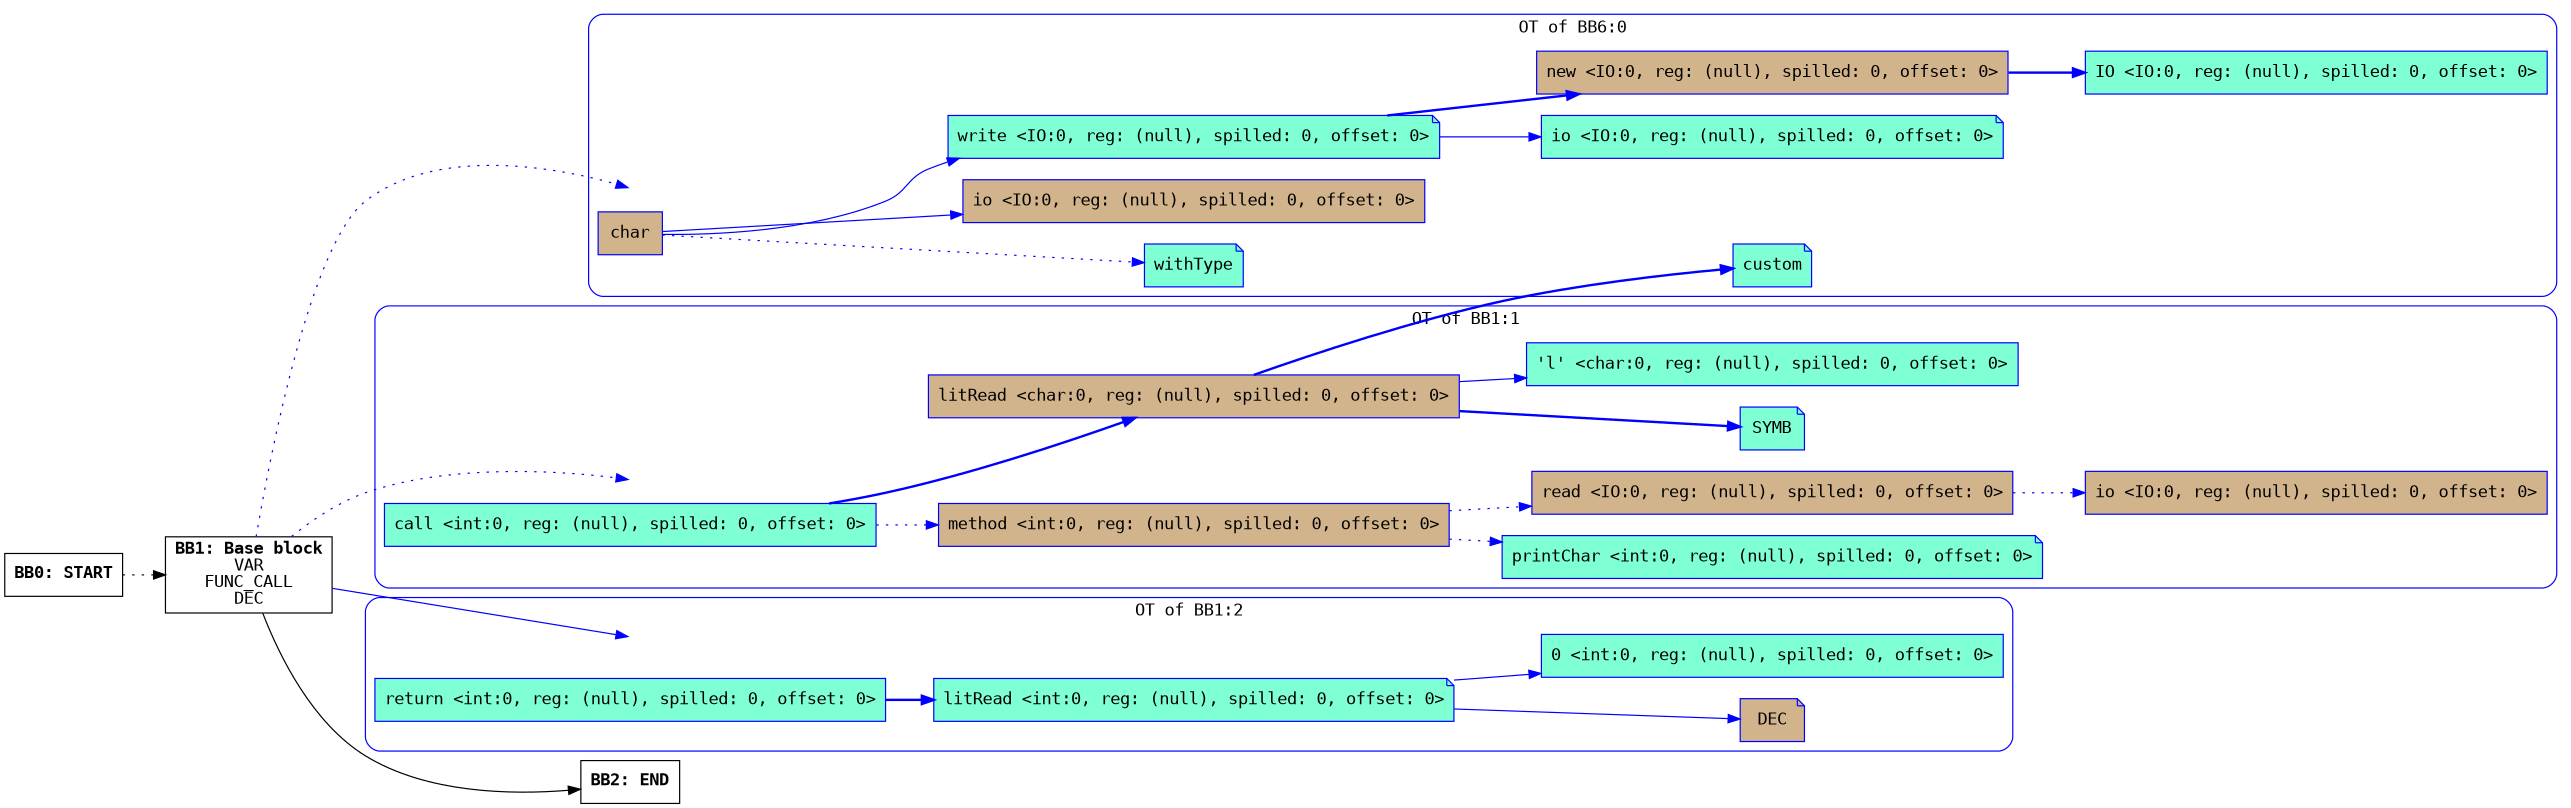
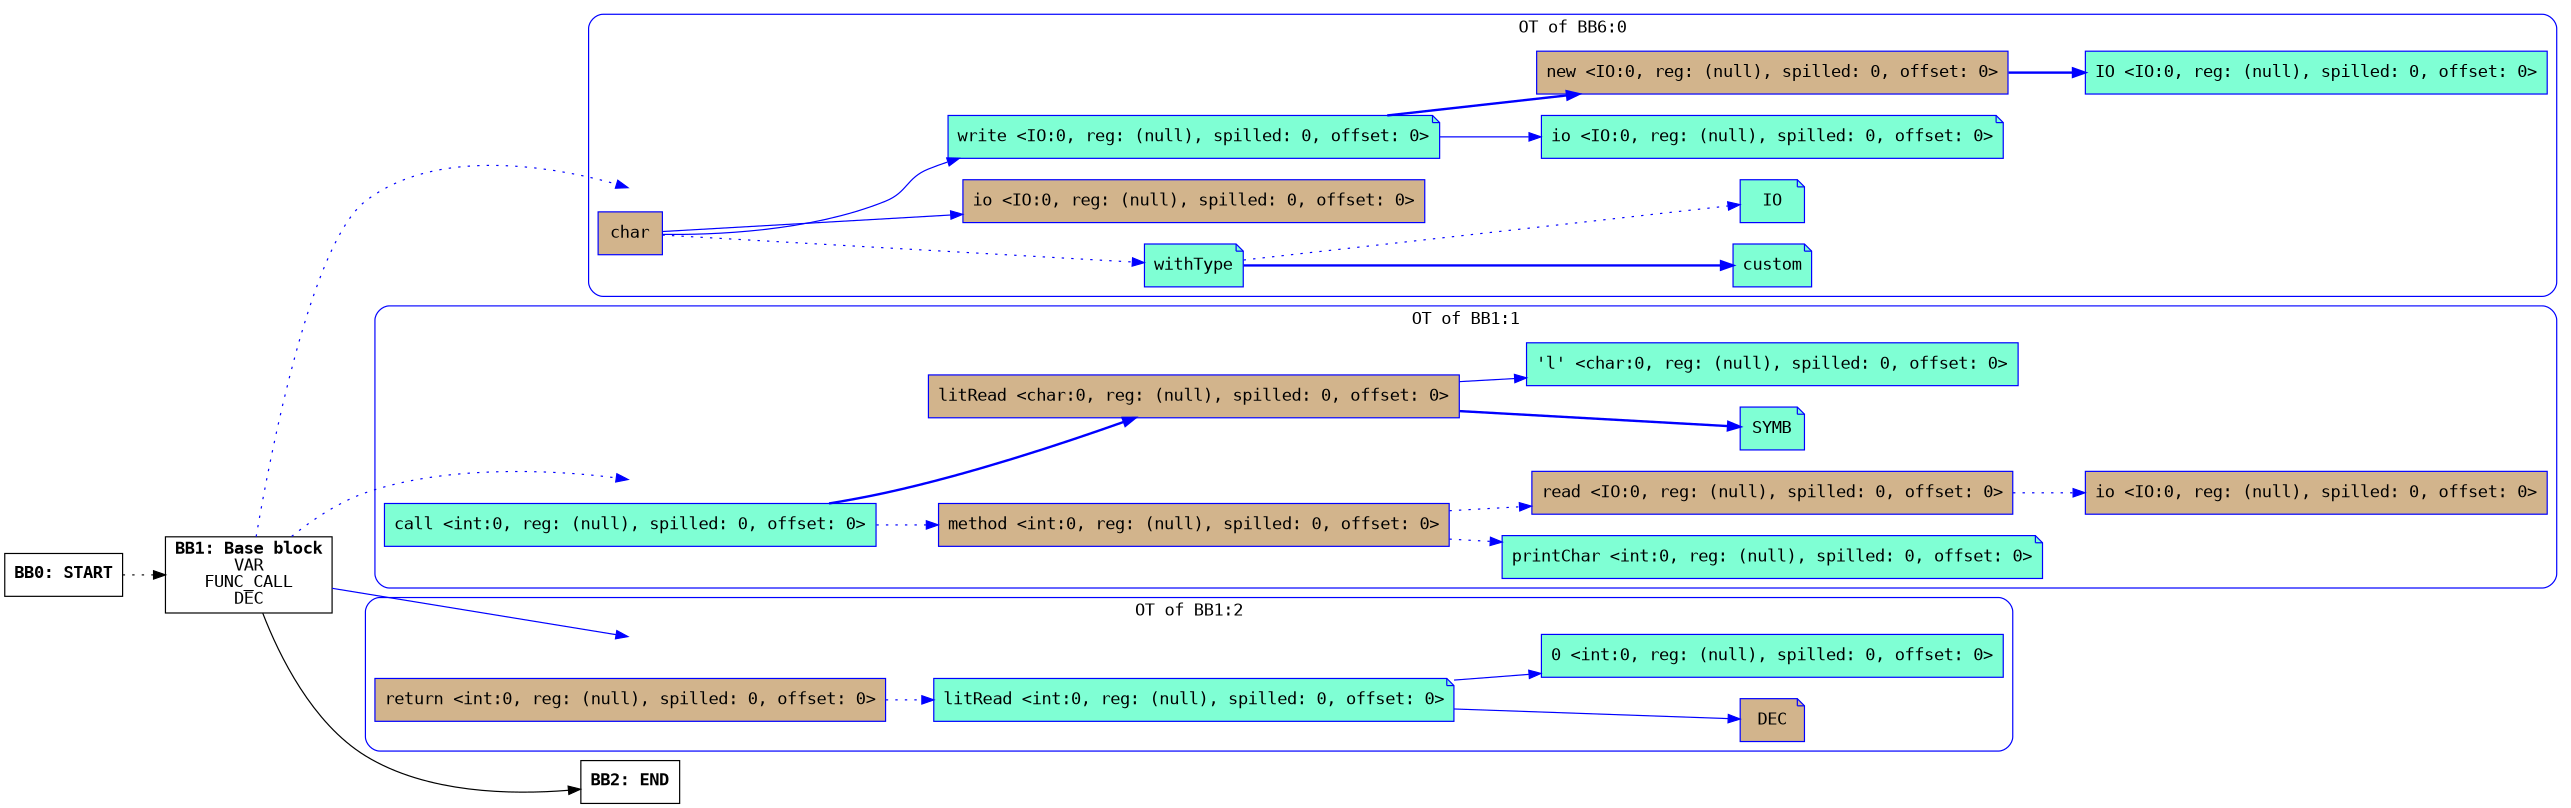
  digraph {
    compound=true
    fontname="DejaVu Sans Mono"
    rankdir=LR
    splines=true
    node [fontname="DejaVu Sans Mono" shape=box style=filled color=blue fillcolor=aquamarine]
    edge [color=blue fontname="DejaVu Sans Mono" style=dotted]
    entry0 [shape=point style=invis color="" fillcolor=""]
    n2 [fillcolor=tan label=char]
    n3 [label=withType shape=note]
    n4 [fillcolor=tan label="io <IO:0, reg: (null), spilled: 0, offset: 0>"]
    n5 [label="write <IO:0, reg: (null), spilled: 0, offset: 0>" shape=note]
+   n6 [label=IO shape=note]
    n7 [label=custom shape=note]
    n8 [label="io <IO:0, reg: (null), spilled: 0, offset: 0>" shape=note]
    n9 [fillcolor=tan label="new <IO:0, reg: (null), spilled: 0, offset: 0>"]
    n10 [label="IO <IO:0, reg: (null), spilled: 0, offset: 0>"]
    entry1 [shape=point style=invis color="" fillcolor=""]
    n12 [label="call <int:0, reg: (null), spilled: 0, offset: 0>"]
    n13 [fillcolor=tan label="method <int:0, reg: (null), spilled: 0, offset: 0>"]
    n14 [fillcolor=tan label="litRead <char:0, reg: (null), spilled: 0, offset: 0>"]
    n15 [label="printChar <int:0, reg: (null), spilled: 0, offset: 0>" shape=note]
    n16 [fillcolor=tan label="read <IO:0, reg: (null), spilled: 0, offset: 0>"]
    n17 [fillcolor=tan label="io <IO:0, reg: (null), spilled: 0, offset: 0>"]
    n18 [label=SYMB shape=note]
    n19 [label="'l' <char:0, reg: (null), spilled: 0, offset: 0>"]
    entry2 [shape=point style=invis color="" fillcolor=""]
-   n21 [label="return <int:0, reg: (null), spilled: 0, offset: 0>"]
+   n21 [fillcolor=tan label="return <int:0, reg: (null), spilled: 0, offset: 0>"]
    n22 [label="litRead <int:0, reg: (null), spilled: 0, offset: 0>" shape=note]
    n23 [fillcolor=tan label=DEC shape=note]
    n24 [label="0 <int:0, reg: (null), spilled: 0, offset: 0>"]
    n25 [label=<<B>BB2: END</B><BR ALIGN="CENTER"/>> shape=rectangle style="" color="" fillcolor=""]
    n26 [label=<<B>BB1: Base block</B><BR ALIGN="CENTER"/>VAR<BR ALIGN="CENTER"/>FUNC_CALL<BR ALIGN="CENTER"/>DEC<BR ALIGN="CENTER"/>> shape=rectangle style="" color="" fillcolor=""]
    n27 [label=<<B>BB0: START</B><BR ALIGN="CENTER"/>> shape=rectangle style="" color="" fillcolor=""]
    subgraph cluster_1 {
      color=blue
      label="OT of BB6:0"
      style=rounded
      entry0
      n2
      n3
      n4
      n5
+     n6
      n7
      n8
      n9
      n10
    }
    subgraph cluster_2 {
      color=blue
      label="OT of BB1:1"
      style=rounded
      entry1
      n12
      n13
      n14
      n15
      n16
      n17
      n18
      n19
    }
    subgraph cluster_3 {
      color=blue
      label="OT of BB1:2"
      style=rounded
      entry2
      n21
      n22
      n23
      n24
    }
    n2 -> n3
    n2 -> n4 [style=solid]
    n2 -> n5 [style=solid]
-   n14 -> n7 [style=bold]
+   n3 -> n6
+   n3 -> n7 [style=bold]
    n5 -> n8 [style=solid]
    n5 -> n9 [style=bold]
    n9 -> n10 [style=bold]
    n12 -> n13
    n12 -> n14 [style=bold]
    n13 -> n15
    n13 -> n16
    n14 -> n18 [style=bold]
    n14 -> n19 [style=solid]
    n16 -> n17
-   n21 -> n22 [style=bold]
+   n21 -> n22
    n22 -> n23 [style=solid]
    n22 -> n24 [style=solid]
    n26 -> entry0
    n26 -> entry1
    n26 -> entry2 [style=solid]
    n26 -> n25 [style=solid color=""]
    n27 -> n26 [color=""]
  }
